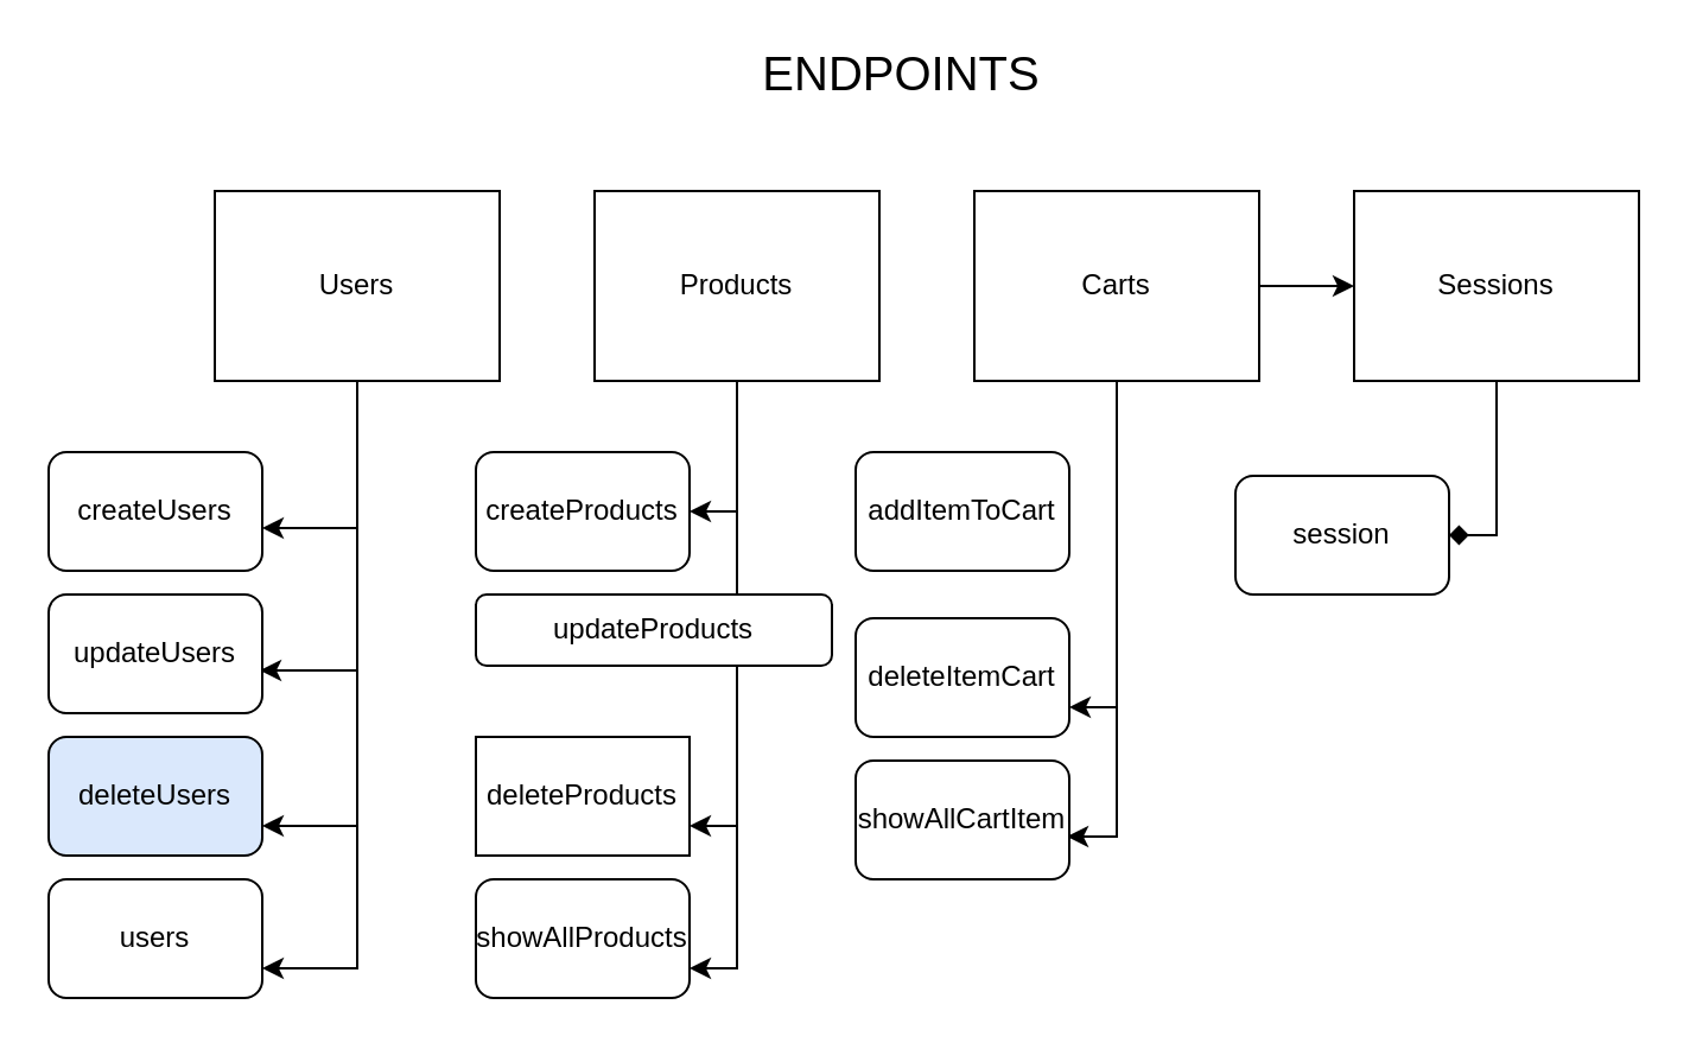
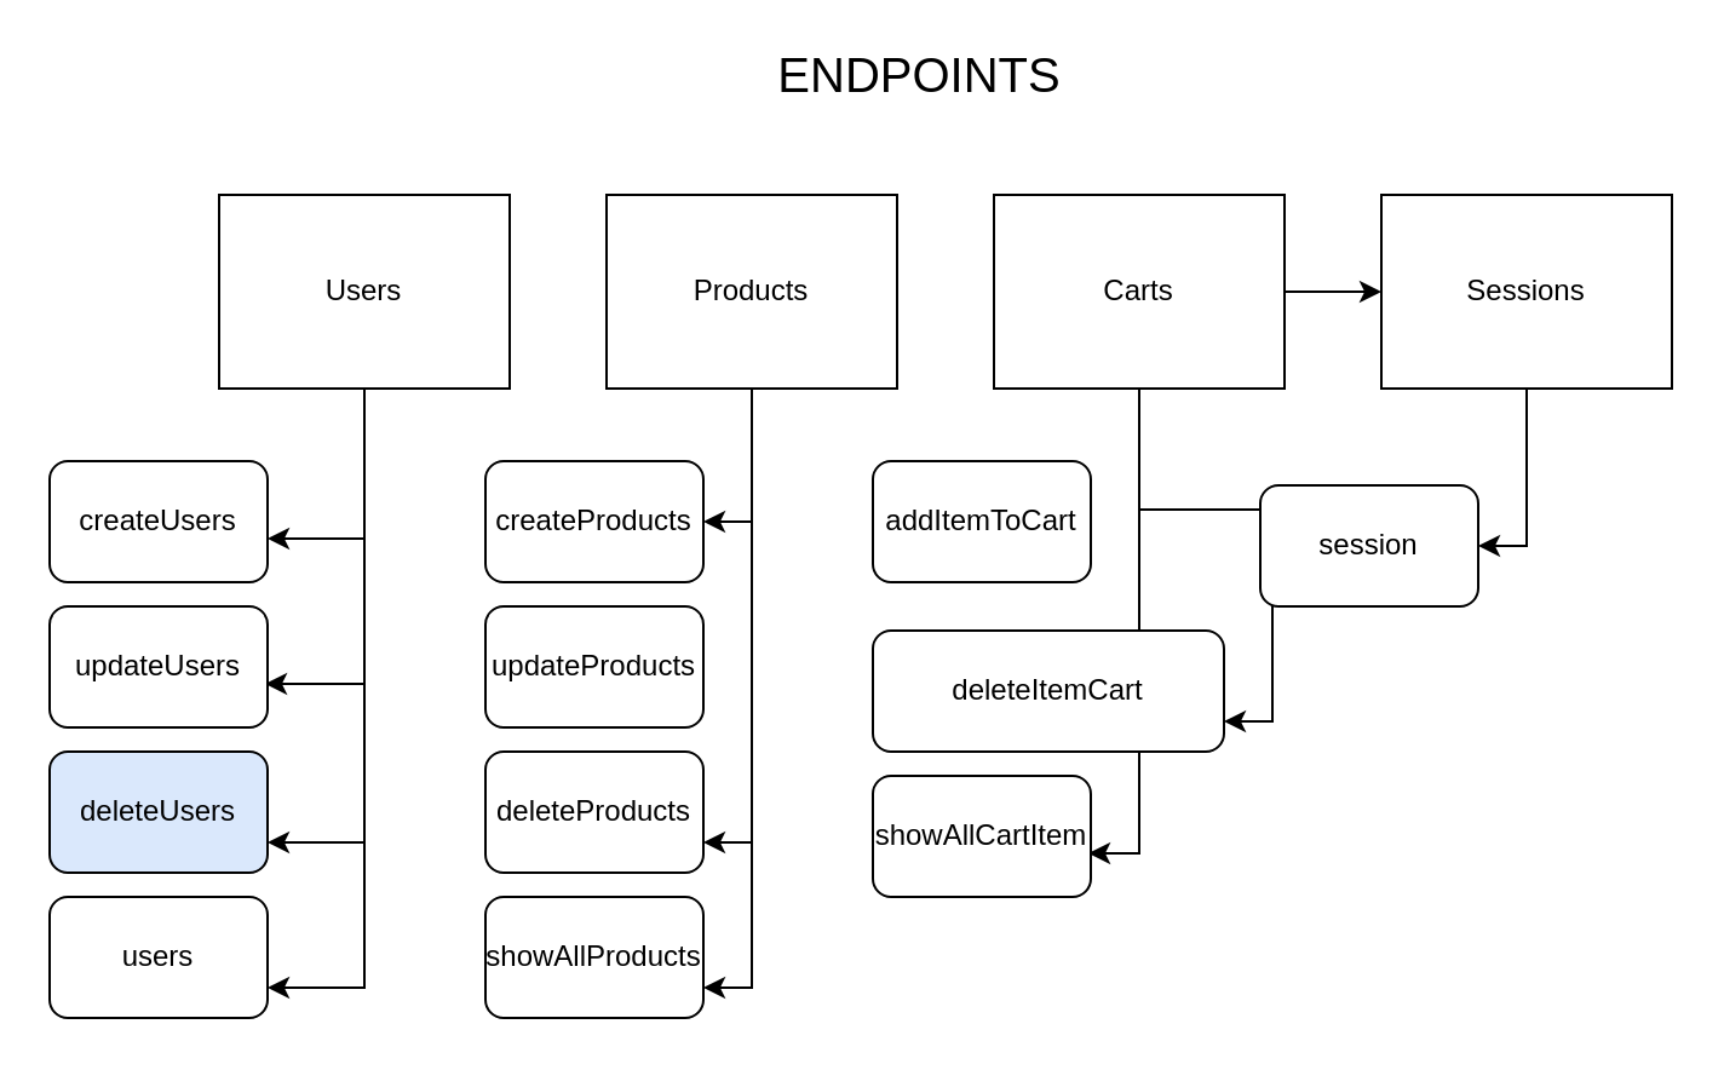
  <mxCell id="0" />
  <mxCell id="1" parent="0" />
  <mxCell id="2" style="edgeStyle=orthogonalEdgeStyle;rounded=0;orthogonalLoop=1;jettySize=auto;html=1;entryX=1;entryY=0.75;entryDx=0;entryDy=0;" edge="1" parent="1" source="6" target="27"><mxGeometry relative="1" as="geometry" /></mxCell>
  <mxCell id="3" style="edgeStyle=orthogonalEdgeStyle;rounded=0;orthogonalLoop=1;jettySize=auto;html=1;entryX=1;entryY=0.75;entryDx=0;entryDy=0;" edge="1" parent="1" source="6" target="19"><mxGeometry relative="1" as="geometry" /></mxCell>
  <mxCell id="4" style="edgeStyle=orthogonalEdgeStyle;rounded=0;orthogonalLoop=1;jettySize=auto;html=1;entryX=0.989;entryY=0.64;entryDx=0;entryDy=0;entryPerimeter=0;" edge="1" parent="1" source="6" target="18"><mxGeometry relative="1" as="geometry" /></mxCell>
  <mxCell id="5" style="edgeStyle=orthogonalEdgeStyle;rounded=0;orthogonalLoop=1;jettySize=auto;html=1;entryX=1;entryY=0.64;entryDx=0;entryDy=0;entryPerimeter=0;" edge="1" parent="1" source="6" target="17"><mxGeometry relative="1" as="geometry" /></mxCell>
  <mxCell id="6" value="Users" style="rounded=0;whiteSpace=wrap;html=1;" vertex="1" parent="1"><mxGeometry x="90" y="80" width="120" height="80" as="geometry" /></mxCell>
  <mxCell id="7" style="edgeStyle=orthogonalEdgeStyle;rounded=0;orthogonalLoop=1;jettySize=auto;html=1;entryX=1;entryY=0.75;entryDx=0;entryDy=0;" edge="1" parent="1" source="10" target="29"><mxGeometry relative="1" as="geometry" /></mxCell>
  <mxCell id="8" style="edgeStyle=orthogonalEdgeStyle;rounded=0;orthogonalLoop=1;jettySize=auto;html=1;entryX=1;entryY=0.75;entryDx=0;entryDy=0;" edge="1" parent="1" source="10" target="21"><mxGeometry relative="1" as="geometry" /></mxCell>
  <mxCell id="9" style="edgeStyle=orthogonalEdgeStyle;rounded=0;orthogonalLoop=1;jettySize=auto;html=1;entryX=1;entryY=0.5;entryDx=0;entryDy=0;" edge="1" parent="1" source="10" target="23"><mxGeometry relative="1" as="geometry" /></mxCell>
  <mxCell id="10" value="Products" style="rounded=0;whiteSpace=wrap;html=1;" vertex="1" parent="1"><mxGeometry x="250" y="80" width="120" height="80" as="geometry" /></mxCell>
  <mxCell id="11" style="edgeStyle=orthogonalEdgeStyle;rounded=0;orthogonalLoop=1;jettySize=auto;html=1;entryX=0.989;entryY=0.64;entryDx=0;entryDy=0;entryPerimeter=0;" edge="1" parent="1" source="14" target="25"><mxGeometry relative="1" as="geometry" /></mxCell>
  <mxCell id="12" style="edgeStyle=orthogonalEdgeStyle;rounded=0;orthogonalLoop=1;jettySize=auto;html=1;entryX=1;entryY=0.75;entryDx=0;entryDy=0;" edge="1" parent="1" source="14" target="24"><mxGeometry relative="1" as="geometry" /></mxCell>
  <mxCell id="13" style="edgeStyle=orthogonalEdgeStyle;rounded=0;orthogonalLoop=1;jettySize=auto;html=1;" edge="1" parent="1" source="14" target="16"><mxGeometry relative="1" as="geometry" /></mxCell>
  <mxCell id="14" value="Carts" style="rounded=0;whiteSpace=wrap;html=1;" vertex="1" parent="1"><mxGeometry x="410" y="80" width="120" height="80" as="geometry" /></mxCell>
- <mxCell id="15" style="edgeStyle=orthogonalEdgeStyle;rounded=0;orthogonalLoop=1;jettySize=auto;html=1;entryX=1;entryY=0.5;entryDx=0;entryDy=0;endArrow=diamond;" edge="1" parent="1" source="16" target="26"><mxGeometry relative="1" as="geometry"><mxPoint x="630" y="200" as="targetPoint" /></mxGeometry></mxCell>
+ <mxCell id="15" style="edgeStyle=orthogonalEdgeStyle;rounded=0;orthogonalLoop=1;jettySize=auto;html=1;entryX=1;entryY=0.5;entryDx=0;entryDy=0;" edge="1" parent="1" source="16" target="26"><mxGeometry relative="1" as="geometry"><mxPoint x="630" y="200" as="targetPoint" /></mxGeometry></mxCell>
  <mxCell id="16" value="Sessions" style="rounded=0;whiteSpace=wrap;html=1;" vertex="1" parent="1"><mxGeometry x="570" y="80" width="120" height="80" as="geometry" /></mxCell>
  <mxCell id="17" value="createUsers" style="rounded=1;whiteSpace=wrap;html=1;" vertex="1" parent="1"><mxGeometry x="20" y="190" width="90" height="50" as="geometry" /></mxCell>
  <mxCell id="18" value="updateUsers" style="rounded=1;whiteSpace=wrap;html=1;" vertex="1" parent="1"><mxGeometry x="20" y="250" width="90" height="50" as="geometry" /></mxCell>
  <mxCell id="19" value="deleteUsers" style="rounded=1;whiteSpace=wrap;html=1;fillColor=#dae8fc;" vertex="1" parent="1"><mxGeometry x="20" y="310" width="90" height="50" as="geometry" /></mxCell>
  <mxCell id="20" value="addItemToCart" style="rounded=1;whiteSpace=wrap;html=1;" vertex="1" parent="1"><mxGeometry x="360" y="190" width="90" height="50" as="geometry" /></mxCell>
- <mxCell id="21" value="deleteProducts" style="whiteSpace=wrap;html=1;rounded=0;" vertex="1" parent="1"><mxGeometry x="200" y="310" width="90" height="50" as="geometry" /></mxCell>
- <mxCell id="22" value="updateProducts" style="rounded=1;whiteSpace=wrap;html=1;" vertex="1" parent="1"><mxGeometry x="200" y="250" width="150" height="30" as="geometry" /></mxCell>
+ <mxCell id="21" value="deleteProducts" style="rounded=1;whiteSpace=wrap;html=1;" vertex="1" parent="1"><mxGeometry x="200" y="310" width="90" height="50" as="geometry" /></mxCell>
+ <mxCell id="22" value="updateProducts" style="rounded=1;whiteSpace=wrap;html=1;" vertex="1" parent="1"><mxGeometry x="200" y="250" width="90" height="50" as="geometry" /></mxCell>
  <mxCell id="23" value="createProducts" style="rounded=1;whiteSpace=wrap;html=1;" vertex="1" parent="1"><mxGeometry x="200" y="190" width="90" height="50" as="geometry" /></mxCell>
- <mxCell id="24" value="deleteItemCart" style="rounded=1;whiteSpace=wrap;html=1;" vertex="1" parent="1"><mxGeometry x="360" y="260" width="90" height="50" as="geometry" /></mxCell>
+ <mxCell id="24" value="deleteItemCart" style="rounded=1;whiteSpace=wrap;html=1;" vertex="1" parent="1"><mxGeometry x="360" y="260" width="145" height="50" as="geometry" /></mxCell>
  <mxCell id="25" value="showAllCartItem" style="rounded=1;whiteSpace=wrap;html=1;" vertex="1" parent="1"><mxGeometry x="360" y="320" width="90" height="50" as="geometry" /></mxCell>
  <mxCell id="26" value="session" style="rounded=1;whiteSpace=wrap;html=1;" vertex="1" parent="1"><mxGeometry x="520" y="200" width="90" height="50" as="geometry" /></mxCell>
  <mxCell id="27" value="users" style="rounded=1;whiteSpace=wrap;html=1;" vertex="1" parent="1"><mxGeometry x="20" y="370" width="90" height="50" as="geometry" /></mxCell>
  <mxCell id="28" value="&lt;font style=&quot;font-size: 20px&quot;&gt;ENDPOINTS&lt;/font&gt;" style="text;html=1;align=center;verticalAlign=middle;resizable=0;points=[];autosize=1;" vertex="1" parent="1"><mxGeometry x="314" y="20" width="130" height="20" as="geometry" /></mxCell>
  <mxCell id="29" value="showAllProducts" style="rounded=1;whiteSpace=wrap;html=1;" vertex="1" parent="1"><mxGeometry x="200" y="370" width="90" height="50" as="geometry" /></mxCell>
